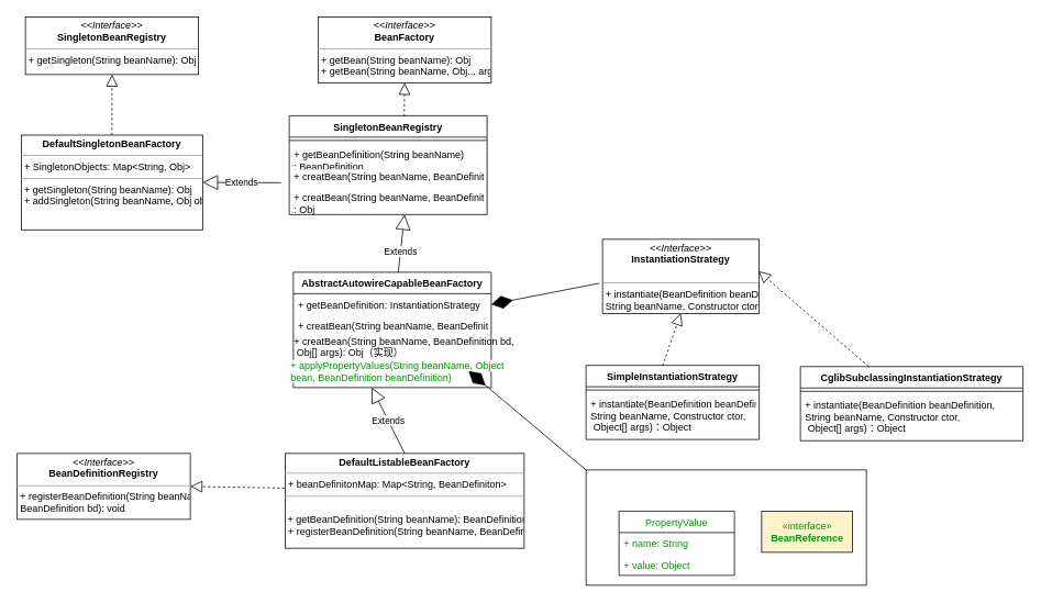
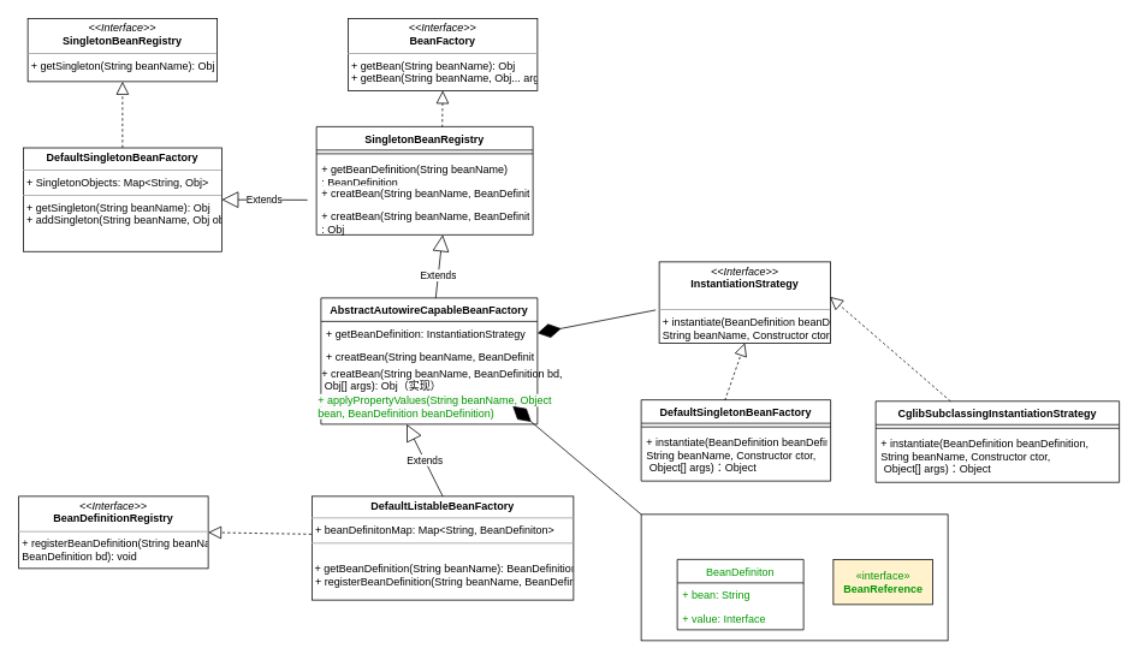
  <mxCell id="0" />
  <mxCell id="1" parent="0" />
  <mxCell id="2" value="" style="rounded=0;whiteSpace=wrap;html=1;strokeColor=#000000;fontColor=#009900;" vertex="1" parent="1"><mxGeometry x="710" y="570" width="340" height="140" as="geometry" /></mxCell>
  <mxCell id="3" value="&lt;p style=&quot;margin:0px;margin-top:4px;text-align:center;&quot;&gt;&lt;i&gt;&amp;lt;&amp;lt;Interface&amp;gt;&amp;gt;&lt;/i&gt;&lt;br&gt;&lt;b&gt;BeanFactory&lt;/b&gt;&lt;/p&gt;&lt;hr size=&quot;1&quot;&gt;&lt;p style=&quot;margin:0px;margin-left:4px;&quot;&gt;+ getBean(String beanName): Obj&lt;br&gt;&lt;/p&gt;&lt;p style=&quot;margin:0px;margin-left:4px;&quot;&gt;+ getBean(String beanName, Obj... args): Obj&lt;br&gt;&lt;/p&gt;" style="verticalAlign=top;align=left;overflow=fill;fontSize=12;fontFamily=Helvetica;html=1;strokeColor=#000000;" vertex="1" parent="1"><mxGeometry x="385" y="20" width="210" height="80" as="geometry" /></mxCell>
  <mxCell id="4" value="&lt;p style=&quot;margin:0px;margin-top:4px;text-align:center;&quot;&gt;&lt;i&gt;&amp;lt;&amp;lt;Interface&amp;gt;&amp;gt;&lt;/i&gt;&lt;br&gt;&lt;b&gt;SingletonBeanRegistry&lt;/b&gt;&lt;/p&gt;&lt;hr size=&quot;1&quot;&gt;&lt;p style=&quot;margin:0px;margin-left:4px;&quot;&gt;+ getSingleton(String beanName): Obj&lt;br&gt;&lt;/p&gt;" style="verticalAlign=top;align=left;overflow=fill;fontSize=12;fontFamily=Helvetica;html=1;" vertex="1" parent="1"><mxGeometry x="30" y="20" width="210" height="70" as="geometry" /></mxCell>
  <mxCell id="5" value="&lt;p style=&quot;margin:0px;margin-top:4px;text-align:center;&quot;&gt;&lt;b&gt;DefaultSingletonBeanFactory&lt;/b&gt;&lt;/p&gt;&lt;hr size=&quot;1&quot;&gt;&lt;p style=&quot;margin:0px;margin-left:4px;&quot;&gt;+ SingletonObjects: Map&amp;lt;String, Obj&amp;gt;&lt;/p&gt;&lt;hr size=&quot;1&quot;&gt;&lt;p style=&quot;margin:0px;margin-left:4px;&quot;&gt;+ getSingleton(String beanName): Obj&lt;/p&gt;&lt;p style=&quot;margin:0px;margin-left:4px;&quot;&gt;+ addSingleton(String beanName, Obj obj): void&lt;br&gt;&lt;/p&gt;" style="verticalAlign=top;align=left;overflow=fill;fontSize=12;fontFamily=Helvetica;html=1;" vertex="1" parent="1"><mxGeometry x="25" y="163.5" width="220" height="115" as="geometry" /></mxCell>
  <mxCell id="6" value="" style="endArrow=block;dashed=1;endFill=0;endSize=12;html=1;rounded=0;entryX=0.5;entryY=1;entryDx=0;entryDy=0;exitX=0.5;exitY=0;exitDx=0;exitDy=0;" edge="1" parent="1" source="5" target="4"><mxGeometry width="160" relative="1" as="geometry"><mxPoint x="240" y="180" as="sourcePoint" /><mxPoint x="400" y="180" as="targetPoint" /></mxGeometry></mxCell>
  <mxCell id="7" value="" style="endArrow=block;dashed=1;endFill=0;endSize=12;html=1;rounded=0;entryX=0.5;entryY=1;entryDx=0;entryDy=0;exitX=0.581;exitY=0.006;exitDx=0;exitDy=0;exitPerimeter=0;" edge="1" parent="1" source="13" target="3"><mxGeometry width="160" relative="1" as="geometry"><mxPoint x="490" y="176" as="sourcePoint" /><mxPoint x="610" y="170" as="targetPoint" /></mxGeometry></mxCell>
  <mxCell id="8" value="Extends" style="endArrow=block;endSize=16;endFill=0;html=1;rounded=0;entryX=0.583;entryY=1;entryDx=0;entryDy=0;entryPerimeter=0;" edge="1" parent="1" target="17"><mxGeometry width="160" relative="1" as="geometry"><mxPoint x="480" y="350" as="sourcePoint" /><mxPoint x="487.3" y="270.004" as="targetPoint" /></mxGeometry></mxCell>
  <mxCell id="9" value="&lt;p style=&quot;margin:0px;margin-top:4px;text-align:center;&quot;&gt;&lt;i&gt;&amp;lt;&amp;lt;Interface&amp;gt;&amp;gt;&lt;/i&gt;&lt;br&gt;&lt;b&gt;BeanDefinitionRegistry&lt;/b&gt;&lt;/p&gt;&lt;hr size=&quot;1&quot;&gt;&lt;p style=&quot;margin:0px;margin-left:4px;&quot;&gt;+ registerBeanDefinition(String beanName,&amp;nbsp;&lt;/p&gt;&lt;p style=&quot;margin:0px;margin-left:4px;&quot;&gt;BeanDefinition bd): void&lt;br&gt;&lt;/p&gt;" style="verticalAlign=top;align=left;overflow=fill;fontSize=12;fontFamily=Helvetica;html=1;" vertex="1" parent="1"><mxGeometry x="20" y="550" width="210" height="80" as="geometry" /></mxCell>
  <mxCell id="10" value="&lt;p style=&quot;margin:0px;margin-top:4px;text-align:center;&quot;&gt;&lt;b&gt;DefaultListableBeanFactory&lt;/b&gt;&lt;/p&gt;&lt;hr size=&quot;1&quot;&gt;&lt;p style=&quot;margin:0px;margin-left:4px;&quot;&gt;+ beanDefinitonMap: Map&amp;lt;String, BeanDefiniton&amp;gt;&lt;/p&gt;&lt;hr size=&quot;1&quot;&gt;&lt;p style=&quot;margin:0px;margin-left:4px;&quot;&gt;&lt;br&gt;&lt;/p&gt;&amp;nbsp;+ getBeanDefinition(String beanName): BeanDefinition&lt;p style=&quot;margin:0px;margin-left:4px;&quot;&gt;+ registerBeanDefinition(String beanName, BeanDefinition bd): void&lt;br&gt;&lt;/p&gt;" style="verticalAlign=top;align=left;overflow=fill;fontSize=12;fontFamily=Helvetica;html=1;" vertex="1" parent="1"><mxGeometry x="345" y="550" width="290" height="115" as="geometry" /></mxCell>
  <mxCell id="11" value="" style="endArrow=block;dashed=1;endFill=0;endSize=12;html=1;rounded=0;entryX=1;entryY=0.5;entryDx=0;entryDy=0;exitX=-0.002;exitY=0.365;exitDx=0;exitDy=0;exitPerimeter=0;" edge="1" parent="1" source="10" target="9"><mxGeometry width="160" relative="1" as="geometry"><mxPoint x="170" y="520" as="sourcePoint" /><mxPoint x="330" y="520" as="targetPoint" /></mxGeometry></mxCell>
  <mxCell id="12" value="Extends" style="endArrow=block;endSize=16;endFill=0;html=1;rounded=0;entryX=1;entryY=0.5;entryDx=0;entryDy=0;exitX=0;exitY=0.202;exitDx=0;exitDy=0;exitPerimeter=0;" edge="1" parent="1" target="5"><mxGeometry width="160" relative="1" as="geometry"><mxPoint x="340" y="221.312" as="sourcePoint" /><mxPoint x="420" y="310" as="targetPoint" /></mxGeometry></mxCell>
  <mxCell id="13" value="SingletonBeanRegistry" style="swimlane;fontStyle=1;align=center;verticalAlign=top;childLayout=stackLayout;horizontal=1;startSize=26;horizontalStack=0;resizeParent=1;resizeParentMax=0;resizeLast=0;collapsible=1;marginBottom=0;fontColor=default;" vertex="1" parent="1"><mxGeometry x="350" y="140" width="240" height="120" as="geometry" /></mxCell>
  <mxCell id="14" value="" style="line;strokeWidth=1;fillColor=none;align=left;verticalAlign=middle;spacingTop=-1;spacingLeft=3;spacingRight=3;rotatable=0;labelPosition=right;points=[];portConstraint=eastwest;strokeColor=inherit;fontColor=default;" vertex="1" parent="13"><mxGeometry y="26" width="240" height="8" as="geometry" /></mxCell>
  <mxCell id="15" value="+ getBeanDefinition(String beanName)&#10;: BeanDefinition" style="text;strokeColor=none;fillColor=none;align=left;verticalAlign=top;spacingLeft=4;spacingRight=4;overflow=hidden;rotatable=0;points=[[0,0.5],[1,0.5]];portConstraint=eastwest;fontColor=default;" vertex="1" parent="13"><mxGeometry y="34" width="240" height="26" as="geometry" /></mxCell>
  <mxCell id="16" value="+ creatBean(String beanName, BeanDefinition bd): Obj" style="text;strokeColor=none;fillColor=none;align=left;verticalAlign=top;spacingLeft=4;spacingRight=4;overflow=hidden;rotatable=0;points=[[0,0.5],[1,0.5]];portConstraint=eastwest;fontColor=default;" vertex="1" parent="13"><mxGeometry y="60" width="240" height="26" as="geometry" /></mxCell>
  <mxCell id="17" value="+ creatBean(String beanName, BeanDefinition beanDefinition, Object[] args)&#10;: Obj" style="text;strokeColor=none;fillColor=none;align=left;verticalAlign=top;spacingLeft=4;spacingRight=4;overflow=hidden;rotatable=0;points=[[0,0.5],[1,0.5]];portConstraint=eastwest;fontColor=#000000;" vertex="1" parent="13"><mxGeometry y="86" width="240" height="34" as="geometry" /></mxCell>
  <mxCell id="18" value="&lt;p style=&quot;margin:0px;margin-top:4px;text-align:center;&quot;&gt;&lt;i&gt;&amp;lt;&amp;lt;Interface&amp;gt;&amp;gt;&lt;/i&gt;&lt;br&gt;&lt;b&gt;InstantiationStrategy&lt;/b&gt;&lt;br&gt;&lt;/p&gt;&lt;p style=&quot;margin:0px;margin-left:4px;&quot;&gt;&lt;br&gt;&lt;/p&gt;&lt;hr size=&quot;1&quot;&gt;&lt;p style=&quot;margin:0px;margin-left:4px;&quot;&gt;+ instantiate(BeanDefinition beanDefinition,&amp;nbsp;&lt;/p&gt;&lt;p style=&quot;margin:0px;margin-left:4px;&quot;&gt;String beanName, Constructor ctor,&lt;/p&gt;&lt;p style=&quot;margin:0px;margin-left:4px;&quot;&gt;&amp;nbsp;Object[] args)：Object&lt;/p&gt;&lt;p style=&quot;margin:0px;margin-left:4px;&quot;&gt;&lt;br&gt;&lt;/p&gt;" style="verticalAlign=top;align=left;overflow=fill;fontSize=12;fontFamily=Helvetica;html=1;fontColor=#000000;" vertex="1" parent="1"><mxGeometry x="730" y="290" width="190" height="90" as="geometry" /></mxCell>
- <mxCell id="19" value="SimpleInstantiationStrategy" style="swimlane;fontStyle=1;align=center;verticalAlign=top;childLayout=stackLayout;horizontal=1;startSize=26;horizontalStack=0;resizeParent=1;resizeParentMax=0;resizeLast=0;collapsible=1;marginBottom=0;fontColor=#000000;" vertex="1" parent="1"><mxGeometry x="710" y="443" width="210" height="90" as="geometry" /></mxCell>
+ <mxCell id="19" value="DefaultSingletonBeanFactory" style="swimlane;fontStyle=1;align=center;verticalAlign=top;childLayout=stackLayout;horizontal=1;startSize=26;horizontalStack=0;resizeParent=1;resizeParentMax=0;resizeLast=0;collapsible=1;marginBottom=0;fontColor=#000000;" vertex="1" parent="1"><mxGeometry x="710" y="443" width="210" height="90" as="geometry" /></mxCell>
  <mxCell id="20" value="" style="line;strokeWidth=1;fillColor=none;align=left;verticalAlign=middle;spacingTop=-1;spacingLeft=3;spacingRight=3;rotatable=0;labelPosition=right;points=[];portConstraint=eastwest;strokeColor=inherit;fontColor=#000000;" vertex="1" parent="19"><mxGeometry y="26" width="210" height="8" as="geometry" /></mxCell>
  <mxCell id="21" value="+ instantiate(BeanDefinition beanDefinition, &#10;String beanName, Constructor ctor,&#10; Object[] args)：Object" style="text;strokeColor=none;fillColor=none;align=left;verticalAlign=top;spacingLeft=4;spacingRight=4;overflow=hidden;rotatable=0;points=[[0,0.5],[1,0.5]];portConstraint=eastwest;fontColor=#000000;" vertex="1" parent="19"><mxGeometry y="34" width="210" height="56" as="geometry" /></mxCell>
  <mxCell id="22" value="CglibSubclassingInstantiationStrategy" style="swimlane;fontStyle=1;align=center;verticalAlign=top;childLayout=stackLayout;horizontal=1;startSize=26;horizontalStack=0;resizeParent=1;resizeParentMax=0;resizeLast=0;collapsible=1;marginBottom=0;fontColor=#000000;" vertex="1" parent="1"><mxGeometry x="970" y="444.5" width="270" height="90" as="geometry" /></mxCell>
  <mxCell id="23" value="" style="line;strokeWidth=1;fillColor=none;align=left;verticalAlign=middle;spacingTop=-1;spacingLeft=3;spacingRight=3;rotatable=0;labelPosition=right;points=[];portConstraint=eastwest;strokeColor=inherit;fontColor=#000000;" vertex="1" parent="22"><mxGeometry y="26" width="270" height="8" as="geometry" /></mxCell>
  <mxCell id="24" value="+ instantiate(BeanDefinition beanDefinition, &#10;String beanName, Constructor ctor,&#10; Object[] args)：Object" style="text;strokeColor=none;fillColor=none;align=left;verticalAlign=top;spacingLeft=4;spacingRight=4;overflow=hidden;rotatable=0;points=[[0,0.5],[1,0.5]];portConstraint=eastwest;fontColor=#000000;" vertex="1" parent="22"><mxGeometry y="34" width="270" height="56" as="geometry" /></mxCell>
  <mxCell id="25" value="" style="endArrow=block;dashed=1;endFill=0;endSize=12;html=1;rounded=0;fontColor=#000000;exitX=0.442;exitY=0.006;exitDx=0;exitDy=0;exitPerimeter=0;entryX=0.5;entryY=1;entryDx=0;entryDy=0;" edge="1" parent="1" source="19" target="18"><mxGeometry width="160" relative="1" as="geometry"><mxPoint x="850" y="410" as="sourcePoint" /><mxPoint x="1010" y="410" as="targetPoint" /></mxGeometry></mxCell>
  <mxCell id="26" value="" style="endArrow=block;dashed=1;endFill=0;endSize=12;html=1;rounded=0;fontColor=#000000;exitX=0.442;exitY=0.006;exitDx=0;exitDy=0;exitPerimeter=0;entryX=0.996;entryY=0.43;entryDx=0;entryDy=0;entryPerimeter=0;" edge="1" parent="1" target="18"><mxGeometry width="160" relative="1" as="geometry"><mxPoint x="1052.86" y="444.5" as="sourcePoint" /><mxPoint x="1047.14" y="381.14" as="targetPoint" /></mxGeometry></mxCell>
  <mxCell id="27" value="AbstractAutowireCapableBeanFactory" style="swimlane;fontStyle=1;align=center;verticalAlign=top;childLayout=stackLayout;horizontal=1;startSize=26;horizontalStack=0;resizeParent=1;resizeParentMax=0;resizeLast=0;collapsible=1;marginBottom=0;fontColor=#000000;" vertex="1" parent="1"><mxGeometry x="355" y="330" width="240" height="140" as="geometry" /></mxCell>
  <mxCell id="28" value="+ getBeanDefinition: InstantiationStrategy" style="text;strokeColor=none;fillColor=none;align=left;verticalAlign=top;spacingLeft=4;spacingRight=4;overflow=hidden;rotatable=0;points=[[0,0.5],[1,0.5]];portConstraint=eastwest;fontColor=#000000;" vertex="1" parent="27"><mxGeometry y="26" width="240" height="26" as="geometry" /></mxCell>
  <mxCell id="29" value="+ creatBean(String beanName, BeanDefinition bd): Obj（实现" style="text;strokeColor=none;fillColor=none;align=left;verticalAlign=top;spacingLeft=4;spacingRight=4;overflow=hidden;rotatable=0;points=[[0,0.5],[1,0.5]];portConstraint=eastwest;fontColor=#000000;" vertex="1" parent="27"><mxGeometry y="52" width="240" height="88" as="geometry" /></mxCell>
  <mxCell id="30" value="" style="endArrow=diamondThin;endFill=1;endSize=24;html=1;rounded=0;fontColor=#000000;exitX=-0.021;exitY=0.593;exitDx=0;exitDy=0;exitPerimeter=0;entryX=1;entryY=0.5;entryDx=0;entryDy=0;" edge="1" parent="1" source="18" target="28"><mxGeometry width="160" relative="1" as="geometry"><mxPoint x="360" y="390" as="sourcePoint" /><mxPoint x="600" y="340" as="targetPoint" /></mxGeometry></mxCell>
  <mxCell id="31" value="+ creatBean(String beanName, BeanDefinition bd,&#10; Obj[] args): Obj（实现）&#10;" style="text;strokeColor=none;fillColor=none;align=left;verticalAlign=top;spacingLeft=4;spacingRight=4;overflow=hidden;rotatable=0;points=[[0,0.5],[1,0.5]];portConstraint=eastwest;fontColor=default;" vertex="1" parent="1"><mxGeometry x="350" y="400" width="430" height="30" as="geometry" /></mxCell>
  <mxCell id="32" value="&lt;span style=&quot;font-family: Helvetica; font-size: 12px; font-style: normal; font-variant-ligatures: normal; font-variant-caps: normal; font-weight: 400; letter-spacing: normal; orphans: 2; text-align: left; text-indent: 0px; text-transform: none; widows: 2; word-spacing: 0px; -webkit-text-stroke-width: 0px; background-color: rgb(251, 251, 251); text-decoration-thickness: initial; text-decoration-style: initial; text-decoration-color: initial; float: none; display: inline !important;&quot;&gt;&lt;font color=&quot;#009900&quot;&gt;+ applyPropertyValues(String beanName, Object bean, BeanDefinition beanDefinition)&lt;/font&gt;&lt;/span&gt;" style="text;whiteSpace=wrap;html=1;fontColor=none;" vertex="1" parent="1"><mxGeometry x="350" y="430" width="290" height="20" as="geometry" /></mxCell>
  <mxCell id="33" value="Extends" style="endArrow=block;endSize=16;endFill=0;html=1;rounded=0;fontColor=#000000;exitX=0.5;exitY=0;exitDx=0;exitDy=0;" edge="1" parent="1" source="10"><mxGeometry width="160" relative="1" as="geometry"><mxPoint x="550" y="360" as="sourcePoint" /><mxPoint x="450" y="470" as="targetPoint" /></mxGeometry></mxCell>
- <mxCell id="34" value="PropertyValue" style="swimlane;fontStyle=0;childLayout=stackLayout;horizontal=1;startSize=26;fillColor=none;horizontalStack=0;resizeParent=1;resizeParentMax=0;resizeLast=0;collapsible=1;marginBottom=0;strokeColor=#000000;fontColor=#009900;" vertex="1" parent="1"><mxGeometry x="750" y="620" width="140" height="78" as="geometry" /></mxCell>
- <mxCell id="35" value="+ name: String" style="text;strokeColor=none;fillColor=none;align=left;verticalAlign=top;spacingLeft=4;spacingRight=4;overflow=hidden;rotatable=0;points=[[0,0.5],[1,0.5]];portConstraint=eastwest;fontColor=#009900;" vertex="1" parent="34"><mxGeometry y="26" width="140" height="26" as="geometry" /></mxCell>
- <mxCell id="36" value="+ value: Object" style="text;strokeColor=none;fillColor=none;align=left;verticalAlign=top;spacingLeft=4;spacingRight=4;overflow=hidden;rotatable=0;points=[[0,0.5],[1,0.5]];portConstraint=eastwest;fontColor=#009900;" vertex="1" parent="34"><mxGeometry y="52" width="140" height="26" as="geometry" /></mxCell>
+ <mxCell id="34" value="BeanDefiniton" style="swimlane;fontStyle=0;childLayout=stackLayout;horizontal=1;startSize=26;fillColor=none;horizontalStack=0;resizeParent=1;resizeParentMax=0;resizeLast=0;collapsible=1;marginBottom=0;strokeColor=#000000;fontColor=#009900;" vertex="1" parent="1"><mxGeometry x="750" y="620" width="140" height="78" as="geometry" /></mxCell>
+ <mxCell id="35" value="+ bean: String" style="text;strokeColor=none;fillColor=none;align=left;verticalAlign=top;spacingLeft=4;spacingRight=4;overflow=hidden;rotatable=0;points=[[0,0.5],[1,0.5]];portConstraint=eastwest;fontColor=#009900;" vertex="1" parent="34"><mxGeometry y="26" width="140" height="26" as="geometry" /></mxCell>
+ <mxCell id="36" value="+ value: Interface" style="text;strokeColor=none;fillColor=none;align=left;verticalAlign=top;spacingLeft=4;spacingRight=4;overflow=hidden;rotatable=0;points=[[0,0.5],[1,0.5]];portConstraint=eastwest;fontColor=#009900;" vertex="1" parent="34"><mxGeometry y="52" width="140" height="26" as="geometry" /></mxCell>
  <mxCell id="37" value="«interface»&lt;br&gt;&lt;b&gt;BeanReference&lt;/b&gt;" style="html=1;strokeColor=#000000;fontColor=#009900;fillColor=#fff2cc;" vertex="1" parent="1"><mxGeometry x="923" y="620" width="110" height="50" as="geometry" /></mxCell>
  <mxCell id="38" value="" style="endArrow=diamondThin;endFill=1;endSize=24;html=1;rounded=0;fontColor=#009900;entryX=0.75;entryY=1;entryDx=0;entryDy=0;exitX=0;exitY=0;exitDx=0;exitDy=0;" edge="1" parent="1" source="2" target="32"><mxGeometry width="160" relative="1" as="geometry"><mxPoint x="780" y="610" as="sourcePoint" /><mxPoint x="710" y="360" as="targetPoint" /></mxGeometry></mxCell>
